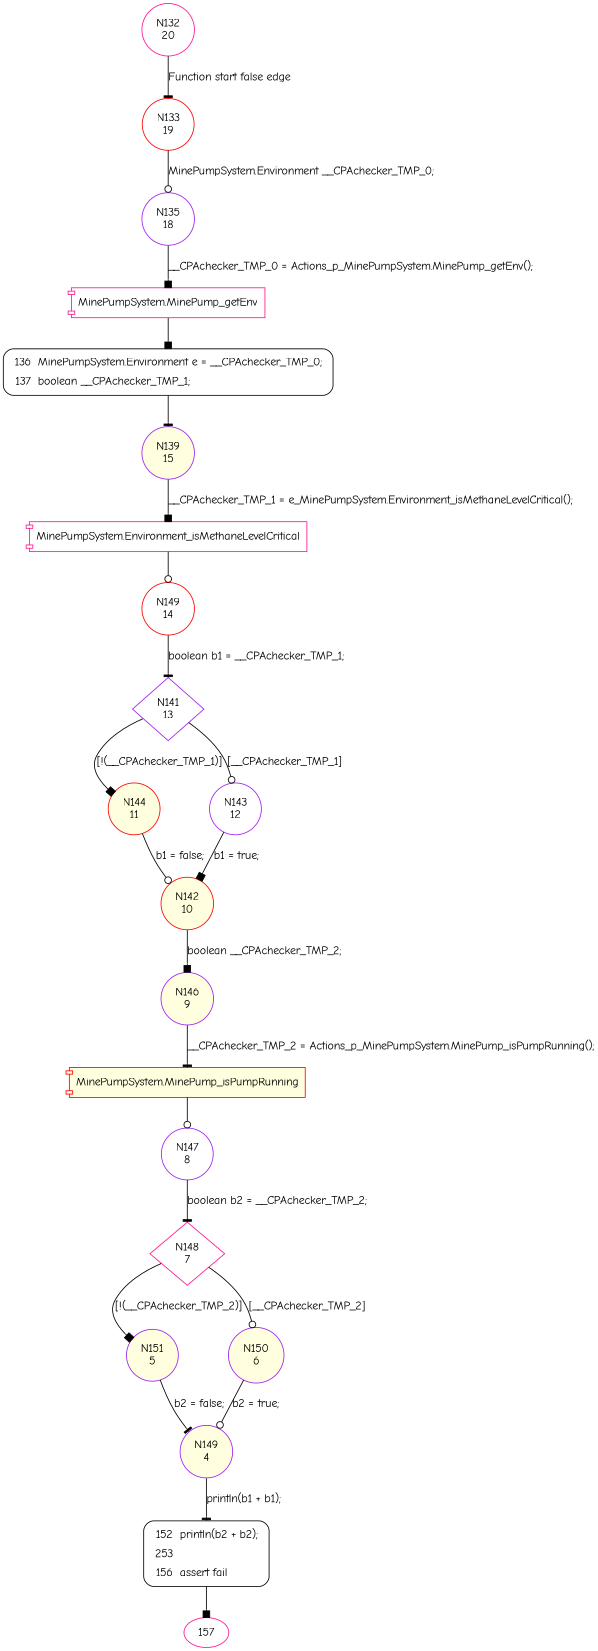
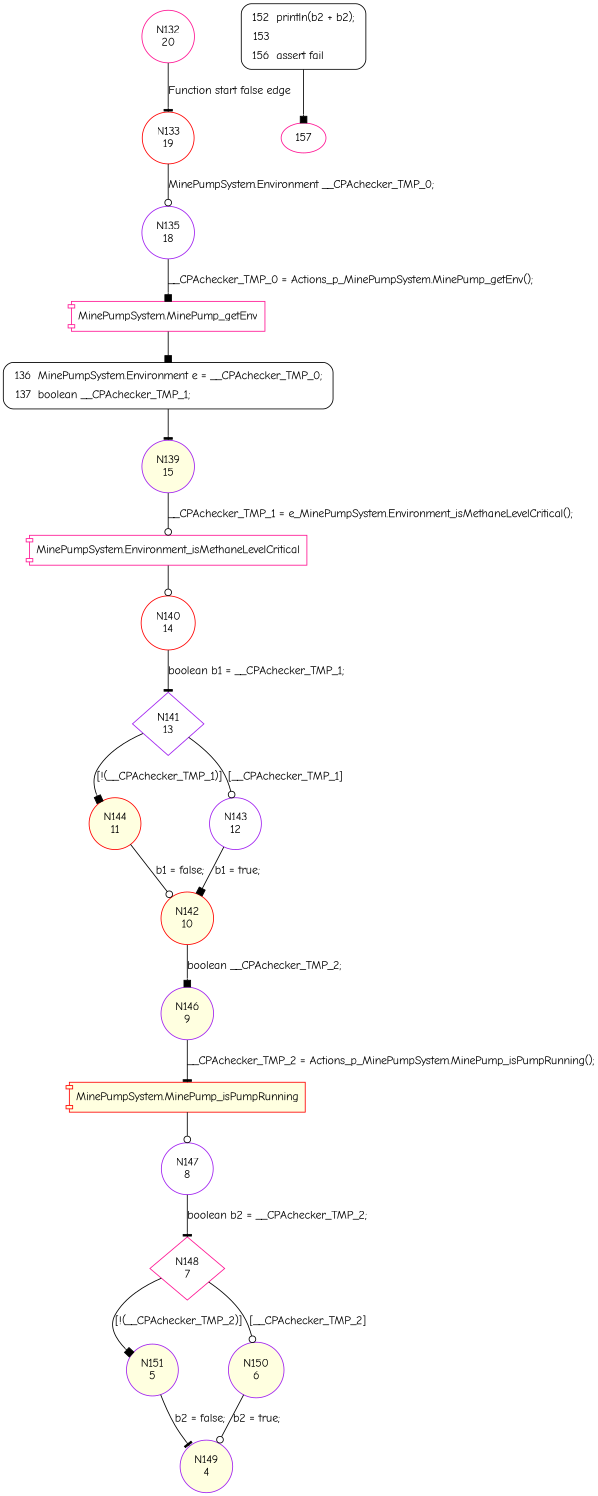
  digraph {
    fontname="Comic Neue"
    node [color=purple fillcolor=white fontname="Comic Neue" shape=circle style=filled]
    edge [arrowhead=box fontname="Comic Neue"]
    n1 [color=deeppink label="N132\n20"]
    n2 [color=red label="N133\n19"]
    n3 [label="N135\n18"]
    n4 [color=deeppink label="MinePumpSystem.MinePump_getEnv" shape=component]
    n5 [label=<<table border="0" cellborder="0" cellpadding="3" bgcolor="white"><tr><td align="right">136</td><td align="left">MinePumpSystem.Environment e = __CPAchecker_TMP_0;</td></tr><tr><td align="right">137</td><td align="left">boolean __CPAchecker_TMP_1;</td></tr></table>> penwidth=1 shape=Mrecord style="filled,bold" color=""]
    n6 [fillcolor=lightyellow label="N139\n15"]
    n7 [color=deeppink label="MinePumpSystem.Environment_isMethaneLevelCritical" shape=component]
-   n8 [color=red label="N149\n14"]
+   n8 [color=red label="N140\n14"]
    n9 [label="N141\n13" shape=diamond]
    n10 [color=red fillcolor=lightyellow label="N144\n11"]
    n11 [label="N143\n12"]
    n12 [color=red fillcolor=lightyellow label="N142\n10"]
    n13 [fillcolor=lightyellow label="N146\n9"]
    n14 [color=red fillcolor=lightyellow label="MinePumpSystem.MinePump_isPumpRunning" shape=component]
    n15 [label="N147\n8"]
    n16 [color=deeppink label="N148\n7" shape=diamond]
    n17 [fillcolor=lightyellow label="N151\n5"]
    n18 [fillcolor=lightyellow label="N150\n6"]
    n19 [fillcolor=lightyellow label="N149\n4"]
-   n20 [label=<<table border="0" cellborder="0" cellpadding="3" bgcolor="white"><tr><td align="right">152</td><td align="left">println(b2 + b2);</td></tr><tr><td align="right">253</td><td align="left"></td></tr><tr><td align="right">156</td><td align="left">assert fail</td></tr></table>> penwidth=1 shape=Mrecord style="filled,bold" color=""]
+   n20 [label=<<table border="0" cellborder="0" cellpadding="3" bgcolor="white"><tr><td align="right">152</td><td align="left">println(b2 + b2);</td></tr><tr><td align="right">153</td><td align="left"></td></tr><tr><td align="right">156</td><td align="left">assert fail</td></tr></table>> penwidth=1 shape=Mrecord style="filled,bold" color=""]
    157 [color=deeppink shape=""]
    n1 -> n2 [arrowhead=tee label="Function start false edge"]
    n2 -> n3 [arrowhead=odot label="MinePumpSystem.Environment __CPAchecker_TMP_0;"]
    n3 -> n4 [label="__CPAchecker_TMP_0 = Actions_p_MinePumpSystem.MinePump_getEnv();"]
    n4 -> n5
    n5 -> n6 [arrowhead=tee]
-   n6 -> n7 [label="__CPAchecker_TMP_1 = e_MinePumpSystem.Environment_isMethaneLevelCritical();"]
+   n6 -> n7 [arrowhead=odot label="__CPAchecker_TMP_1 = e_MinePumpSystem.Environment_isMethaneLevelCritical();"]
    n7 -> n8 [arrowhead=odot]
    n8 -> n9 [arrowhead=tee label="boolean b1 = __CPAchecker_TMP_1;"]
    n9 -> n10 [label="[!(__CPAchecker_TMP_1)]"]
    n9 -> n11 [arrowhead=odot label="[__CPAchecker_TMP_1]"]
    n10 -> n12 [arrowhead=odot label="b1 = false;"]
    n11 -> n12 [label="b1 = true;"]
    n12 -> n13 [label="boolean __CPAchecker_TMP_2;"]
    n13 -> n14 [arrowhead=tee label="__CPAchecker_TMP_2 = Actions_p_MinePumpSystem.MinePump_isPumpRunning();"]
    n14 -> n15 [arrowhead=odot]
    n15 -> n16 [arrowhead=tee label="boolean b2 = __CPAchecker_TMP_2;"]
    n16 -> n17 [label="[!(__CPAchecker_TMP_2)]"]
    n16 -> n18 [arrowhead=odot label="[__CPAchecker_TMP_2]"]
    n17 -> n19 [arrowhead=tee label="b2 = false;"]
    n18 -> n19 [arrowhead=odot label="b2 = true;"]
-   n19 -> n20 [arrowhead=tee label="println(b1 + b1);"]
    n20 -> 157
  }
